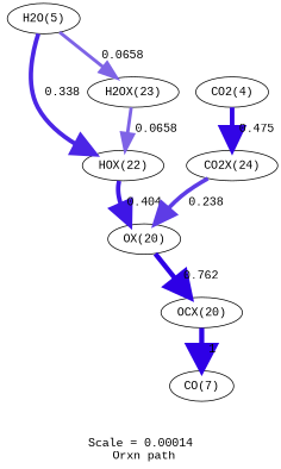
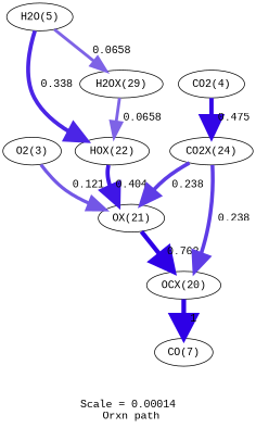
  digraph {
    fontname="Liberation Mono"
    label="Scale = 0.00014\l Orxn path"
    node [fontname="Liberation Mono"]
    edge [arrowsize=2.46 color="0.7, 0.738, 0.9" fontname="Liberation Mono" penwidth=3.95]
-   n2 [label="OX(20)"]
+   n1 [label="O2(3)"]
+   n2 [label="OX(21)"]
    n3 [label="OCX(20)"]
    n4 [label="CO(7)"]
    n5 [label="HOX(22)"]
    n6 [label="CO2X(24)"]
    n7 [label="H2O(5)"]
-   n8 [label="H2OX(23)"]
+   n8 [label="H2OX(29)"]
    n9 [label="CO2(4)"]
+   n1 -> n2 [arrowsize=2.2 color="0.7, 0.621, 0.9" label=" 0.121" penwidth=4.41]
    n2 -> n3 [arrowsize=2.9 color="0.7, 1.26, 0.9" label=" 0.762" penwidth=5.8]
    n3 -> n4 [arrowsize=3 color="0.7, 1.5, 0.9" label=" 1" penwidth=6]
    n5 -> n2 [arrowsize=2.66 color="0.7, 0.904, 0.9" label=" 0.404" penwidth=5.31]
    n6 -> n2 [label=" 0.238" penwidth=4.91]
+   n6 -> n3 [label=" 0.238" penwidth=4.92]
    n7 -> n5 [arrowsize=2.59 color="0.7, 0.838, 0.9" label=" 0.338" penwidth=5.18]
    n7 -> n8 [arrowsize=1.97 color="0.7, 0.566, 0.9" label=" 0.0658"]
    n8 -> n5 [arrowsize=1.97 color="0.7, 0.566, 0.9" label=" 0.0658"]
    n9 -> n6 [arrowsize=2.72 color="0.7, 0.975, 0.9" label=" 0.475" penwidth=5.44]
  }
